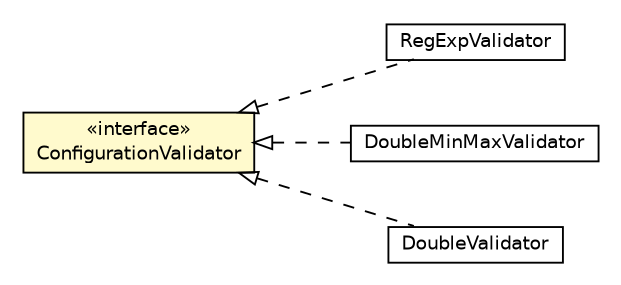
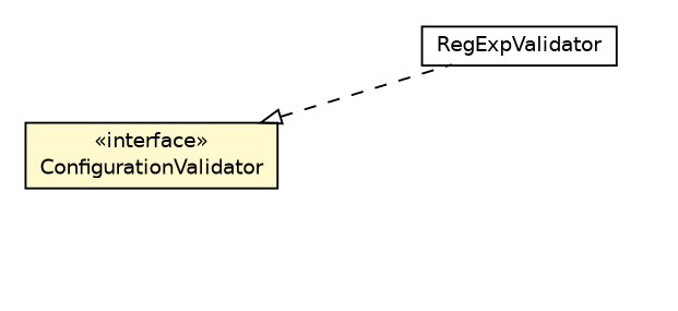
  digraph {
    nodesep=0.25
    rankdir=LR
    ranksep=0.5
    node [fontcolor=black fontname=Helvetica fontsize=10.0 shape=plaintext]
    edge [arrowtail=empty dir=back fontname=Helvetica fontsize=10 headport=p labelfontname=Helvetica labelfontsize=10 style=dashed tailport=p]
    n1 [label=<<table title="org.universAAL.tools.ucc.configuration.model.interfaces.ConfigurationValidator" border="0" cellborder="1" cellspacing="0" cellpadding="2" port="p" bgcolor="lemonChiffon" href="./ConfigurationValidator.html"> 		<tr><td><table border="0" cellspacing="0" cellpadding="1"> <tr><td align="center" balign="center"> &#171;interface&#187; </td></tr> <tr><td align="center" balign="center"> ConfigurationValidator </td></tr> 		</table></td></tr> 		</table>>]
    n2 [label=<<table title="org.universAAL.tools.ucc.configuration.model.validators.RegExpValidator" border="0" cellborder="1" cellspacing="0" cellpadding="2" port="p" href="../validators/RegExpValidator.html"> 		<tr><td><table border="0" cellspacing="0" cellpadding="1"> <tr><td align="center" balign="center"> RegExpValidator </td></tr> 		</table></td></tr> 		</table>>]
-   n3 [label=<<table title="org.universAAL.tools.ucc.configuration.model.validators.DoubleMinMaxValidator" border="0" cellborder="1" cellspacing="0" cellpadding="2" port="p" href="../validators/DoubleMinMaxValidator.html"> 		<tr><td><table border="0" cellspacing="0" cellpadding="1"> <tr><td align="center" balign="center"> DoubleMinMaxValidator </td></tr> 		</table></td></tr> 		</table>>]
-   n4 [label=<<table title="org.universAAL.tools.ucc.configuration.model.validators.DoubleValidator" border="0" cellborder="1" cellspacing="0" cellpadding="2" port="p" href="../validators/DoubleValidator.html"> 		<tr><td><table border="0" cellspacing="0" cellpadding="1"> <tr><td align="center" balign="center"> DoubleValidator </td></tr> 		</table></td></tr> 		</table>>]
    n1 -> n2
-   n1 -> n3
-   n1 -> n4
  }
